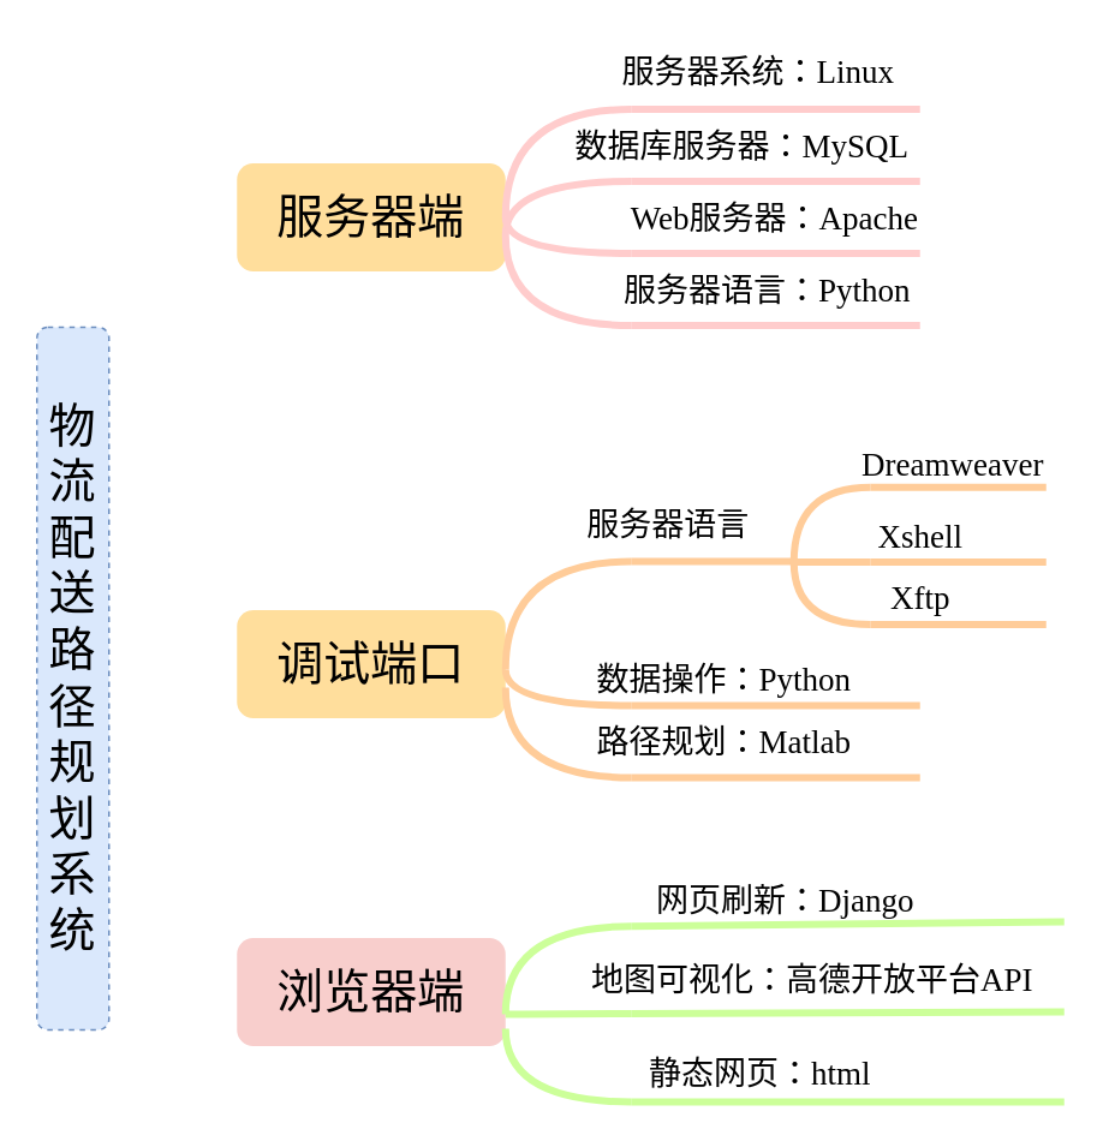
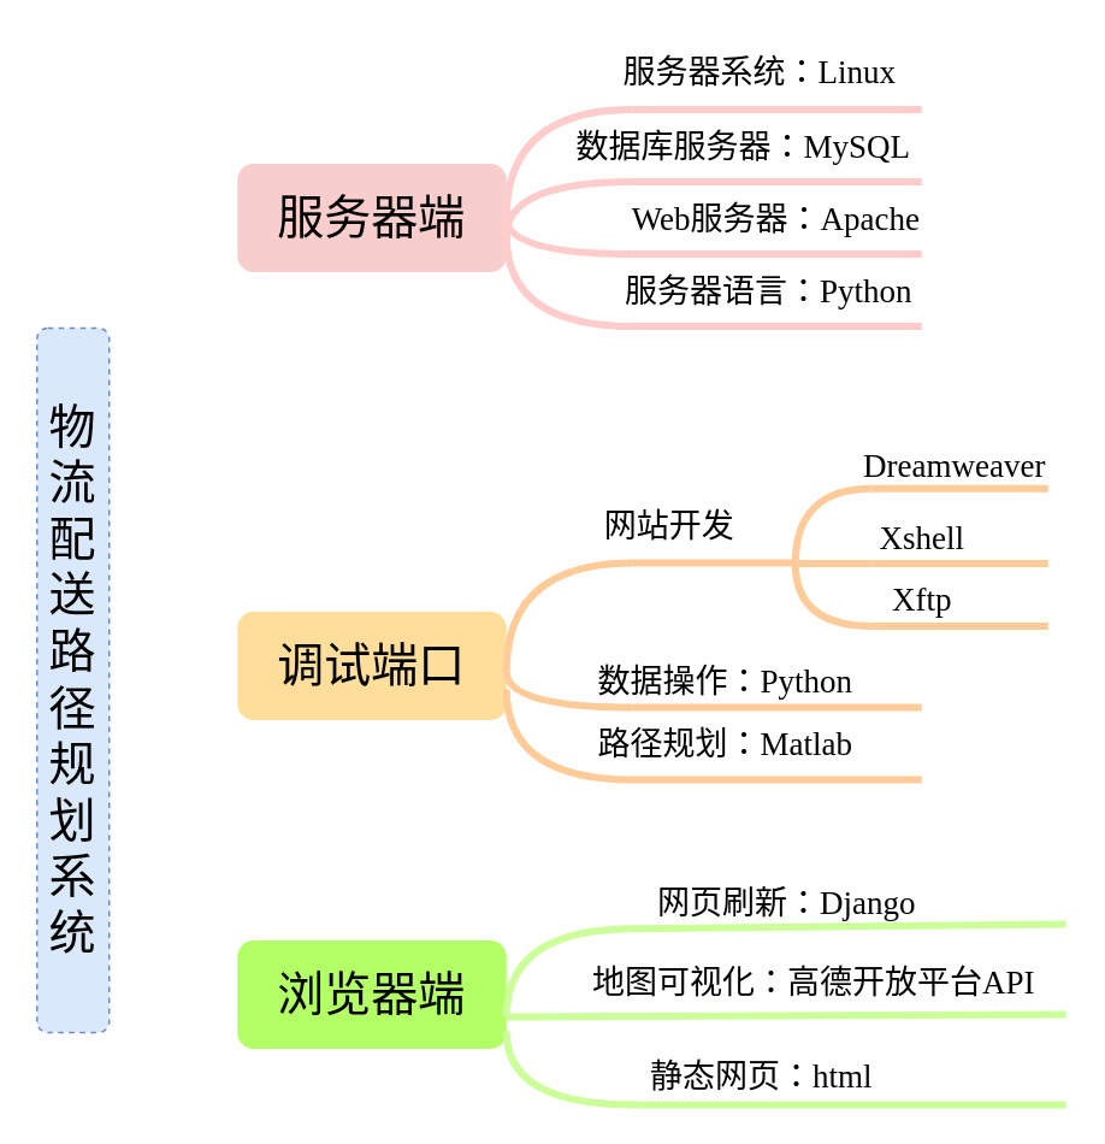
  <mxCell id="0" />
  <mxCell id="1" parent="0" />
  <mxCell id="2" value="&lt;font face=&quot;宋体&quot;&gt;&lt;span style=&quot;font-size: 26px;&quot;&gt;物流配送路径规划系统&lt;br&gt;&lt;/span&gt;&lt;/font&gt;" style="rounded=1;whiteSpace=wrap;html=1;fillColor=#dae8fc;strokeColor=#6c8ebf;dashed=1;" vertex="1" parent="1"><mxGeometry x="20" y="181" width="40" height="390" as="geometry" /></mxCell>
- <mxCell id="3" value="&lt;font face=&quot;宋体&quot;&gt;&lt;span style=&quot;font-size: 26px;&quot;&gt;服务器端&lt;br&gt;&lt;/span&gt;&lt;/font&gt;" style="rounded=1;whiteSpace=wrap;html=1;fillColor=#ffde9c;strokeColor=none;" vertex="1" parent="1"><mxGeometry x="131" y="90" width="149" height="60" as="geometry" /></mxCell>
+ <mxCell id="3" value="&lt;font face=&quot;宋体&quot;&gt;&lt;span style=&quot;font-size: 26px;&quot;&gt;服务器端&lt;br&gt;&lt;/span&gt;&lt;/font&gt;" style="rounded=1;whiteSpace=wrap;html=1;fillColor=#f8cecc;strokeColor=none;" vertex="1" parent="1"><mxGeometry x="131" y="90" width="149" height="60" as="geometry" /></mxCell>
  <mxCell id="4" value="&lt;font face=&quot;宋体&quot;&gt;&lt;span style=&quot;font-size: 26px;&quot;&gt;调试端口&lt;br&gt;&lt;/span&gt;&lt;/font&gt;" style="rounded=1;whiteSpace=wrap;html=1;fillColor=#FFDE9C;strokeColor=none;" vertex="1" parent="1"><mxGeometry x="131" y="338" width="149" height="60" as="geometry" /></mxCell>
- <mxCell id="5" value="&lt;font face=&quot;宋体&quot;&gt;&lt;span style=&quot;font-size: 26px;&quot;&gt;浏览器端&lt;br&gt;&lt;/span&gt;&lt;/font&gt;" style="rounded=1;whiteSpace=wrap;html=1;fillColor=#f8cecc;strokeColor=none;" vertex="1" parent="1"><mxGeometry x="131" y="520" width="149" height="60" as="geometry" /></mxCell>
+ <mxCell id="5" value="&lt;font face=&quot;宋体&quot;&gt;&lt;span style=&quot;font-size: 26px;&quot;&gt;浏览器端&lt;br&gt;&lt;/span&gt;&lt;/font&gt;" style="rounded=1;whiteSpace=wrap;html=1;fillColor=#B3FF66;strokeColor=none;" vertex="1" parent="1"><mxGeometry x="131" y="520" width="149" height="60" as="geometry" /></mxCell>
  <mxCell id="6" value="" style="endArrow=none;html=1;rounded=0;exitX=1;exitY=0.5;exitDx=0;exitDy=0;edgeStyle=orthogonalEdgeStyle;curved=1;fillColor=#f8cecc;strokeColor=#FFCCCC;strokeWidth=4;" edge="1" parent="1" source="3"><mxGeometry width="50" height="50" relative="1" as="geometry"><mxPoint x="600" y="-40" as="sourcePoint" /><mxPoint x="350" y="60" as="targetPoint" /><Array as="points"><mxPoint x="280" y="60" /></Array></mxGeometry></mxCell>
  <mxCell id="7" value="" style="endArrow=none;html=1;rounded=0;edgeStyle=orthogonalEdgeStyle;curved=1;strokeWidth=4;strokeColor=#FFCCCC;" edge="1" parent="1"><mxGeometry width="50" height="50" relative="1" as="geometry"><mxPoint x="280" y="130" as="sourcePoint" /><mxPoint x="350" y="100" as="targetPoint" /><Array as="points"><mxPoint x="280" y="100" /></Array></mxGeometry></mxCell>
  <mxCell id="8" value="" style="endArrow=none;html=1;rounded=0;exitX=1;exitY=0.5;exitDx=0;exitDy=0;edgeStyle=orthogonalEdgeStyle;curved=1;strokeWidth=4;strokeColor=#FFCCCC;" edge="1" parent="1" source="3"><mxGeometry width="50" height="50" relative="1" as="geometry"><mxPoint x="300" y="151" as="sourcePoint" /><mxPoint x="350" y="140" as="targetPoint" /><Array as="points"><mxPoint x="280" y="140" /></Array></mxGeometry></mxCell>
  <mxCell id="9" value="" style="endArrow=none;html=1;rounded=0;edgeStyle=orthogonalEdgeStyle;curved=1;strokeColor=#FFCCCC;strokeWidth=4;" edge="1" parent="1"><mxGeometry width="50" height="50" relative="1" as="geometry"><mxPoint x="280" y="130" as="sourcePoint" /><mxPoint x="350" y="180" as="targetPoint" /><Array as="points"><mxPoint x="280" y="180" /></Array></mxGeometry></mxCell>
  <mxCell id="10" value="" style="endArrow=none;html=1;rounded=0;strokeColor=#FFCCCC;strokeWidth=4;" edge="1" parent="1"><mxGeometry width="50" height="50" relative="1" as="geometry"><mxPoint x="350" y="60" as="sourcePoint" /><mxPoint x="510" y="60" as="targetPoint" /></mxGeometry></mxCell>
  <mxCell id="11" value="" style="endArrow=none;html=1;rounded=0;strokeColor=#FFCCCC;strokeWidth=4;" edge="1" parent="1"><mxGeometry width="50" height="50" relative="1" as="geometry"><mxPoint x="350" y="100" as="sourcePoint" /><mxPoint x="510" y="100" as="targetPoint" /></mxGeometry></mxCell>
  <mxCell id="12" value="&lt;font face=&quot;宋体&quot; style=&quot;font-size: 18px;&quot;&gt;数据库服务器：MySQL&lt;/font&gt;" style="edgeLabel;html=1;align=center;verticalAlign=middle;resizable=0;points=[];" vertex="1" connectable="0" parent="11"><mxGeometry x="-0.325" y="4" relative="1" as="geometry"><mxPoint x="6" y="-16" as="offset" /></mxGeometry></mxCell>
  <mxCell id="13" value="" style="endArrow=none;html=1;rounded=0;strokeColor=#FFCCCC;strokeWidth=4;" edge="1" parent="1"><mxGeometry width="50" height="50" relative="1" as="geometry"><mxPoint x="350" y="140" as="sourcePoint" /><mxPoint x="510" y="140" as="targetPoint" /></mxGeometry></mxCell>
  <mxCell id="14" value="Web服务器：Apache" style="edgeLabel;html=1;align=center;verticalAlign=middle;resizable=0;points=[];fontSize=18;fontFamily=宋体;" vertex="1" connectable="0" parent="13"><mxGeometry x="-0.475" y="-1" relative="1" as="geometry"><mxPoint x="36" y="-21" as="offset" /></mxGeometry></mxCell>
  <mxCell id="15" value="" style="endArrow=none;html=1;rounded=0;strokeColor=#FFCCCC;strokeWidth=4;" edge="1" parent="1"><mxGeometry width="50" height="50" relative="1" as="geometry"><mxPoint x="350" y="180" as="sourcePoint" /><mxPoint x="510" y="180" as="targetPoint" /></mxGeometry></mxCell>
  <mxCell id="16" value="服务器语言：Python" style="edgeLabel;html=1;align=center;verticalAlign=middle;resizable=0;points=[];fontSize=18;fontFamily=宋体;" vertex="1" connectable="0" parent="15"><mxGeometry x="-0.6" y="3" relative="1" as="geometry"><mxPoint x="42" y="-17" as="offset" /></mxGeometry></mxCell>
  <mxCell id="17" value="服务器系统：Linux" style="text;html=1;align=center;verticalAlign=middle;resizable=0;points=[];autosize=1;strokeColor=none;fillColor=none;fontFamily=宋体;fontSize=18;" vertex="1" parent="1"><mxGeometry x="330" y="20" width="180" height="40" as="geometry" /></mxCell>
  <mxCell id="18" value="" style="endArrow=none;html=1;rounded=0;exitX=1;exitY=0.5;exitDx=0;exitDy=0;edgeStyle=orthogonalEdgeStyle;curved=1;fillColor=#f8cecc;strokeColor=#FFCC99;strokeWidth=4;" edge="1" parent="1"><mxGeometry width="50" height="50" relative="1" as="geometry"><mxPoint x="280" y="371" as="sourcePoint" /><mxPoint x="350" y="311" as="targetPoint" /><Array as="points"><mxPoint x="280" y="311" /></Array></mxGeometry></mxCell>
  <mxCell id="19" value="" style="endArrow=none;html=1;rounded=0;exitX=1;exitY=0.5;exitDx=0;exitDy=0;edgeStyle=orthogonalEdgeStyle;curved=1;strokeWidth=4;strokeColor=#FFCC99;fillColor=#fff2cc;" edge="1" parent="1"><mxGeometry width="50" height="50" relative="1" as="geometry"><mxPoint x="280" y="371" as="sourcePoint" /><mxPoint x="350" y="391" as="targetPoint" /><Array as="points"><mxPoint x="280" y="391" /></Array></mxGeometry></mxCell>
  <mxCell id="20" value="" style="endArrow=none;html=1;rounded=0;edgeStyle=orthogonalEdgeStyle;curved=1;strokeColor=#FFCC99;strokeWidth=4;" edge="1" parent="1"><mxGeometry width="50" height="50" relative="1" as="geometry"><mxPoint x="280" y="381" as="sourcePoint" /><mxPoint x="350" y="431" as="targetPoint" /><Array as="points"><mxPoint x="280" y="431" /></Array></mxGeometry></mxCell>
  <mxCell id="21" value="" style="endArrow=none;html=1;rounded=0;strokeColor=#FFCC99;strokeWidth=4;" edge="1" parent="1"><mxGeometry width="50" height="50" relative="1" as="geometry"><mxPoint x="350" y="311" as="sourcePoint" /><mxPoint x="440" y="311" as="targetPoint" /></mxGeometry></mxCell>
  <mxCell id="22" value="" style="endArrow=none;html=1;rounded=0;strokeColor=#FFCC99;strokeWidth=4;" edge="1" parent="1"><mxGeometry width="50" height="50" relative="1" as="geometry"><mxPoint x="350" y="391" as="sourcePoint" /><mxPoint x="510" y="391" as="targetPoint" /></mxGeometry></mxCell>
  <mxCell id="23" value="数据操作：Python" style="edgeLabel;html=1;align=center;verticalAlign=middle;resizable=0;points=[];fontSize=18;fontFamily=宋体;" vertex="1" connectable="0" parent="22"><mxGeometry x="-0.475" y="-1" relative="1" as="geometry"><mxPoint x="8" y="-16" as="offset" /></mxGeometry></mxCell>
  <mxCell id="24" value="" style="endArrow=none;html=1;rounded=0;strokeColor=#FFCC99;strokeWidth=4;" edge="1" parent="1"><mxGeometry width="50" height="50" relative="1" as="geometry"><mxPoint x="350" y="431" as="sourcePoint" /><mxPoint x="510" y="431" as="targetPoint" /></mxGeometry></mxCell>
  <mxCell id="25" value="路径规划：Matlab" style="edgeLabel;html=1;align=center;verticalAlign=middle;resizable=0;points=[];fontSize=18;fontFamily=宋体;" vertex="1" connectable="0" parent="24"><mxGeometry x="-0.6" y="3" relative="1" as="geometry"><mxPoint x="18" y="-17" as="offset" /></mxGeometry></mxCell>
- <mxCell id="26" value="服务器语言" style="text;html=1;align=center;verticalAlign=middle;resizable=0;points=[];autosize=1;strokeColor=none;fillColor=none;fontFamily=宋体;fontSize=18;" vertex="1" parent="1"><mxGeometry x="320" y="271" width="100" height="40" as="geometry" /></mxCell>
+ <mxCell id="26" value="网站开发" style="text;html=1;align=center;verticalAlign=middle;resizable=0;points=[];autosize=1;strokeColor=none;fillColor=none;fontFamily=宋体;fontSize=18;" vertex="1" parent="1"><mxGeometry x="320" y="271" width="100" height="40" as="geometry" /></mxCell>
  <mxCell id="27" value="" style="group;strokeColor=none;" vertex="1" connectable="0" parent="1"><mxGeometry x="440" y="256" width="140" height="90" as="geometry" /></mxCell>
  <mxCell id="28" value="" style="endArrow=none;html=1;rounded=0;exitX=1;exitY=0.5;exitDx=0;exitDy=0;edgeStyle=orthogonalEdgeStyle;curved=1;fillColor=#f8cecc;strokeColor=#FFCC99;strokeWidth=4;" edge="1" parent="27"><mxGeometry width="50" height="50" relative="1" as="geometry"><mxPoint y="55.385" as="sourcePoint" /><mxPoint x="42.609" y="13.846" as="targetPoint" /><Array as="points"><mxPoint y="13.846" /></Array></mxGeometry></mxCell>
  <mxCell id="29" value="" style="endArrow=none;html=1;rounded=0;exitX=1;exitY=0.5;exitDx=0;exitDy=0;edgeStyle=orthogonalEdgeStyle;curved=1;strokeWidth=4;strokeColor=#FFCC99;" edge="1" parent="27"><mxGeometry width="50" height="50" relative="1" as="geometry"><mxPoint y="55.385" as="sourcePoint" /><mxPoint x="42.609" y="55.385" as="targetPoint" /><Array as="points"><mxPoint x="24.348" y="55.385" /><mxPoint x="24.348" y="55.385" /></Array></mxGeometry></mxCell>
  <mxCell id="30" value="" style="endArrow=none;html=1;rounded=0;edgeStyle=orthogonalEdgeStyle;curved=1;strokeColor=#FFCC99;strokeWidth=4;" edge="1" parent="27"><mxGeometry width="50" height="50" relative="1" as="geometry"><mxPoint y="55.385" as="sourcePoint" /><mxPoint x="42.609" y="90" as="targetPoint" /><Array as="points"><mxPoint y="90" /></Array></mxGeometry></mxCell>
  <mxCell id="31" value="" style="endArrow=none;html=1;rounded=0;strokeColor=#FFCC99;strokeWidth=4;" edge="1" parent="27"><mxGeometry width="50" height="50" relative="1" as="geometry"><mxPoint x="42.609" y="13.846" as="sourcePoint" /><mxPoint x="140" y="13.846" as="targetPoint" /></mxGeometry></mxCell>
  <mxCell id="32" value="" style="endArrow=none;html=1;rounded=0;strokeColor=#FFCC99;strokeWidth=4;" edge="1" parent="27"><mxGeometry width="50" height="50" relative="1" as="geometry"><mxPoint x="42.609" y="55.385" as="sourcePoint" /><mxPoint x="140" y="55.385" as="targetPoint" /></mxGeometry></mxCell>
  <mxCell id="33" value="Xshell" style="edgeLabel;html=1;align=center;verticalAlign=middle;resizable=0;points=[];fontSize=18;fontFamily=宋体;" vertex="1" connectable="0" parent="32"><mxGeometry x="-0.475" y="-1" relative="1" as="geometry"><mxPoint x="1" y="-15" as="offset" /></mxGeometry></mxCell>
  <mxCell id="34" value="" style="endArrow=none;html=1;rounded=0;strokeColor=#FFCC99;strokeWidth=4;" edge="1" parent="27"><mxGeometry width="50" height="50" relative="1" as="geometry"><mxPoint x="42.609" y="90" as="sourcePoint" /><mxPoint x="140" y="90" as="targetPoint" /></mxGeometry></mxCell>
  <mxCell id="35" value="Xftp" style="edgeLabel;html=1;align=center;verticalAlign=middle;resizable=0;points=[];fontSize=18;fontFamily=宋体;" vertex="1" connectable="0" parent="34"><mxGeometry x="-0.6" y="3" relative="1" as="geometry"><mxPoint x="8" y="-12" as="offset" /></mxGeometry></mxCell>
  <mxCell id="36" value="Dreamweaver" style="text;html=1;align=center;verticalAlign=middle;resizable=0;points=[];autosize=1;strokeColor=none;fillColor=none;fontFamily=宋体;fontSize=18;" vertex="1" parent="1"><mxGeometry x="468.005" y="238" width="120" height="40" as="geometry" /></mxCell>
  <mxCell id="37" value="" style="endArrow=none;html=1;rounded=0;exitX=1;exitY=0.5;exitDx=0;exitDy=0;edgeStyle=orthogonalEdgeStyle;curved=1;fillColor=#f8cecc;strokeColor=#CCFF99;strokeWidth=4;" edge="1" parent="1"><mxGeometry width="50" height="50" relative="1" as="geometry"><mxPoint x="280" y="562.25" as="sourcePoint" /><mxPoint x="350" y="513.5" as="targetPoint" /><Array as="points"><mxPoint x="280" y="513.5" /></Array></mxGeometry></mxCell>
  <mxCell id="38" value="" style="endArrow=none;html=1;rounded=0;exitX=1;exitY=0.5;exitDx=0;exitDy=0;edgeStyle=orthogonalEdgeStyle;curved=1;strokeWidth=4;strokeColor=#CCFF99;" edge="1" parent="1"><mxGeometry width="50" height="50" relative="1" as="geometry"><mxPoint x="280" y="562.25" as="sourcePoint" /><mxPoint x="350" y="562" as="targetPoint" /><Array as="points"><mxPoint x="310" y="562" /><mxPoint x="310" y="562" /></Array></mxGeometry></mxCell>
  <mxCell id="39" value="" style="endArrow=none;html=1;rounded=0;edgeStyle=orthogonalEdgeStyle;curved=1;strokeColor=#CCFF99;strokeWidth=4;" edge="1" parent="1"><mxGeometry width="50" height="50" relative="1" as="geometry"><mxPoint x="280" y="570.375" as="sourcePoint" /><mxPoint x="350" y="611" as="targetPoint" /><Array as="points"><mxPoint x="280" y="611" /></Array></mxGeometry></mxCell>
  <mxCell id="40" value="" style="endArrow=none;html=1;rounded=0;strokeColor=#CCFF99;strokeWidth=4;" edge="1" parent="1"><mxGeometry width="50" height="50" relative="1" as="geometry"><mxPoint x="350" y="513.5" as="sourcePoint" /><mxPoint x="590" y="511" as="targetPoint" /></mxGeometry></mxCell>
  <mxCell id="41" value="" style="endArrow=none;html=1;rounded=0;strokeColor=#CCFF99;strokeWidth=4;" edge="1" parent="1"><mxGeometry width="50" height="50" relative="1" as="geometry"><mxPoint x="350" y="562" as="sourcePoint" /><mxPoint x="590" y="561" as="targetPoint" /></mxGeometry></mxCell>
  <mxCell id="42" value="地图可视化：高德开放平台API" style="edgeLabel;html=1;align=center;verticalAlign=middle;resizable=0;points=[];fontSize=18;fontFamily=宋体;" vertex="1" connectable="0" parent="41"><mxGeometry x="-0.475" y="-1" relative="1" as="geometry"><mxPoint x="36" y="-19" as="offset" /></mxGeometry></mxCell>
  <mxCell id="43" value="" style="endArrow=none;html=1;rounded=0;strokeColor=#CCFF99;strokeWidth=4;" edge="1" parent="1"><mxGeometry width="50" height="50" relative="1" as="geometry"><mxPoint x="350" y="611" as="sourcePoint" /><mxPoint x="590" y="611" as="targetPoint" /></mxGeometry></mxCell>
  <mxCell id="44" value="静态网页：html" style="edgeLabel;html=1;align=center;verticalAlign=middle;resizable=0;points=[];fontSize=18;fontFamily=宋体;" vertex="1" connectable="0" parent="43"><mxGeometry x="-0.6" y="3" relative="1" as="geometry"><mxPoint x="22" y="-13" as="offset" /></mxGeometry></mxCell>
  <mxCell id="45" value="网页刷新：Django" style="text;html=1;align=center;verticalAlign=middle;resizable=0;points=[];autosize=1;strokeColor=none;fillColor=none;fontFamily=宋体;fontSize=18;" vertex="1" parent="1"><mxGeometry x="350" y="480" width="170" height="40" as="geometry" /></mxCell>
